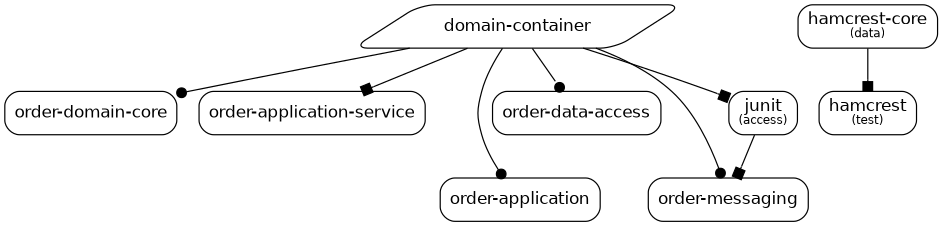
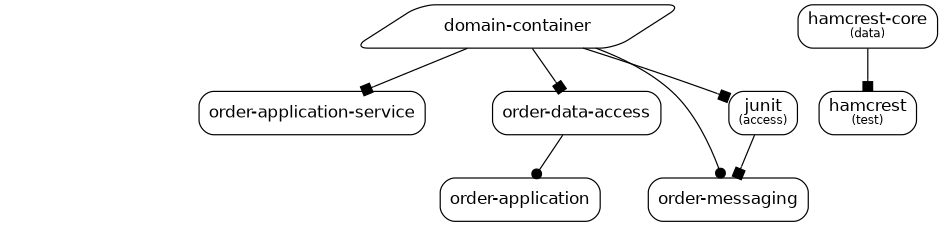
  digraph {
    node [fontname=Helvetica fontsize=14 shape=box style=rounded]
    edge [arrowhead=box fontname=Helvetica fontsize=10]
    n1 [label="domain-container" shape=parallelogram]
-   n2 [label=<order-domain-core>]
    n3 [label=<order-application-service>]
    n4 [label=<order-application>]
    n5 [label=<order-data-access>]
    n6 [label=<order-messaging>]
    n7 [label=<junit<font point-size="10"><br/>(access)</font>>]
    n8 [label=<hamcrest-core<font point-size="10"><br/>(data)</font>>]
    n9 [label=<hamcrest<font point-size="10"><br/>(test)</font>>]
-   n1 -> n2 [arrowhead=dot]
    n1 -> n3
-   n1 -> n4 [arrowhead=dot]
-   n1 -> n5 [arrowhead=dot]
+   n5 -> n4 [arrowhead=dot]
+   n1 -> n5
    n1 -> n6 [arrowhead=dot]
    n1 -> n7
    n7 -> n6
    n8 -> n9
  }
